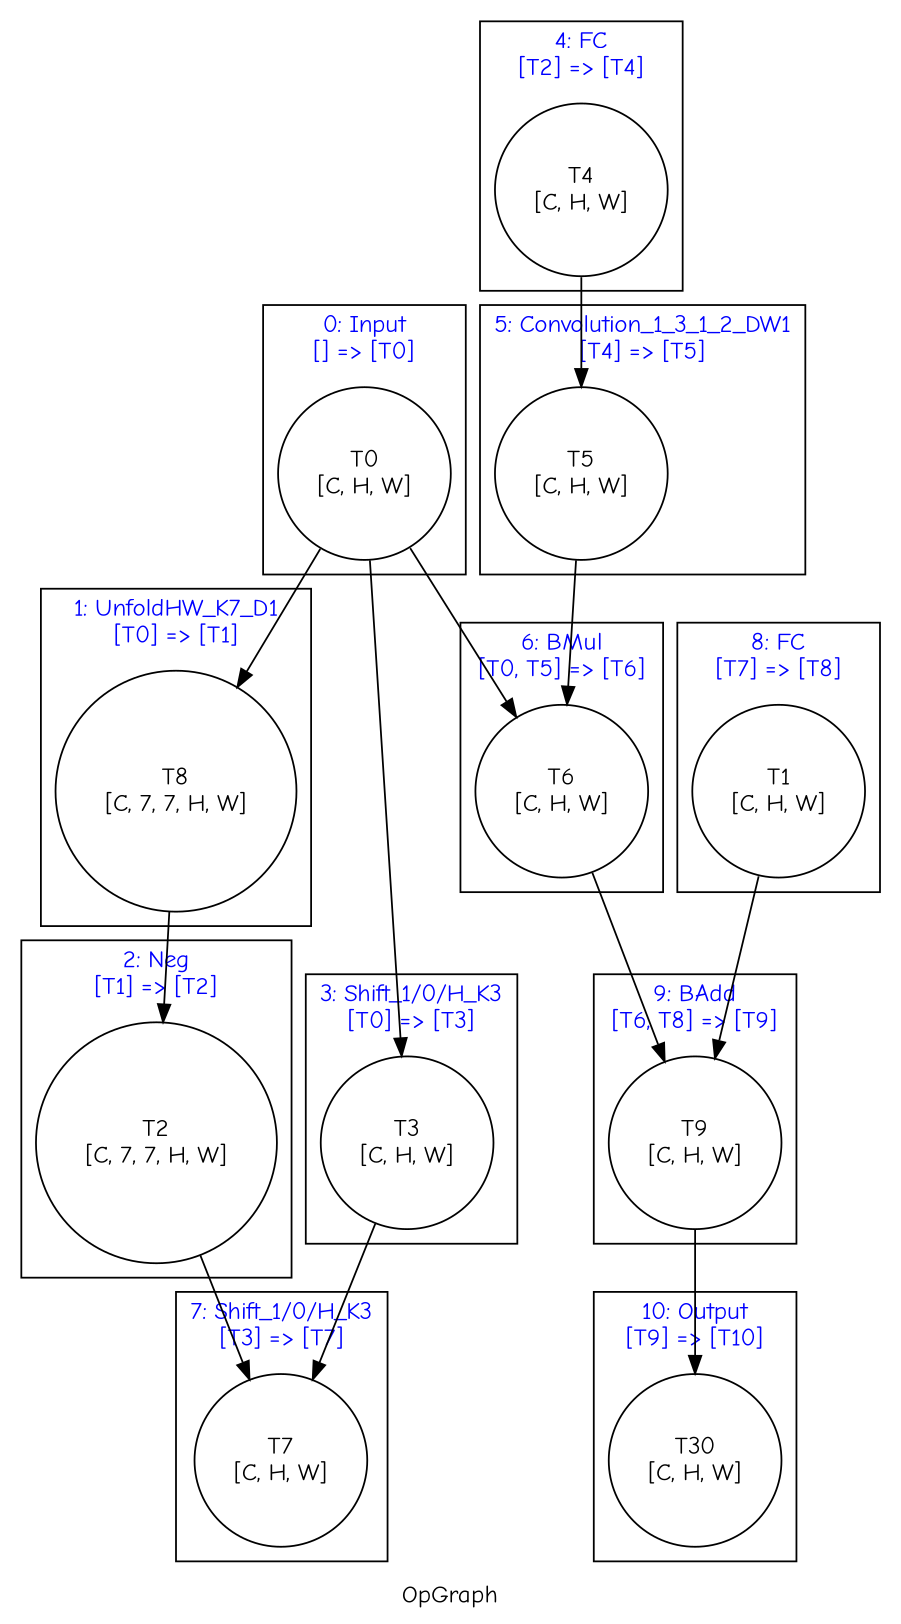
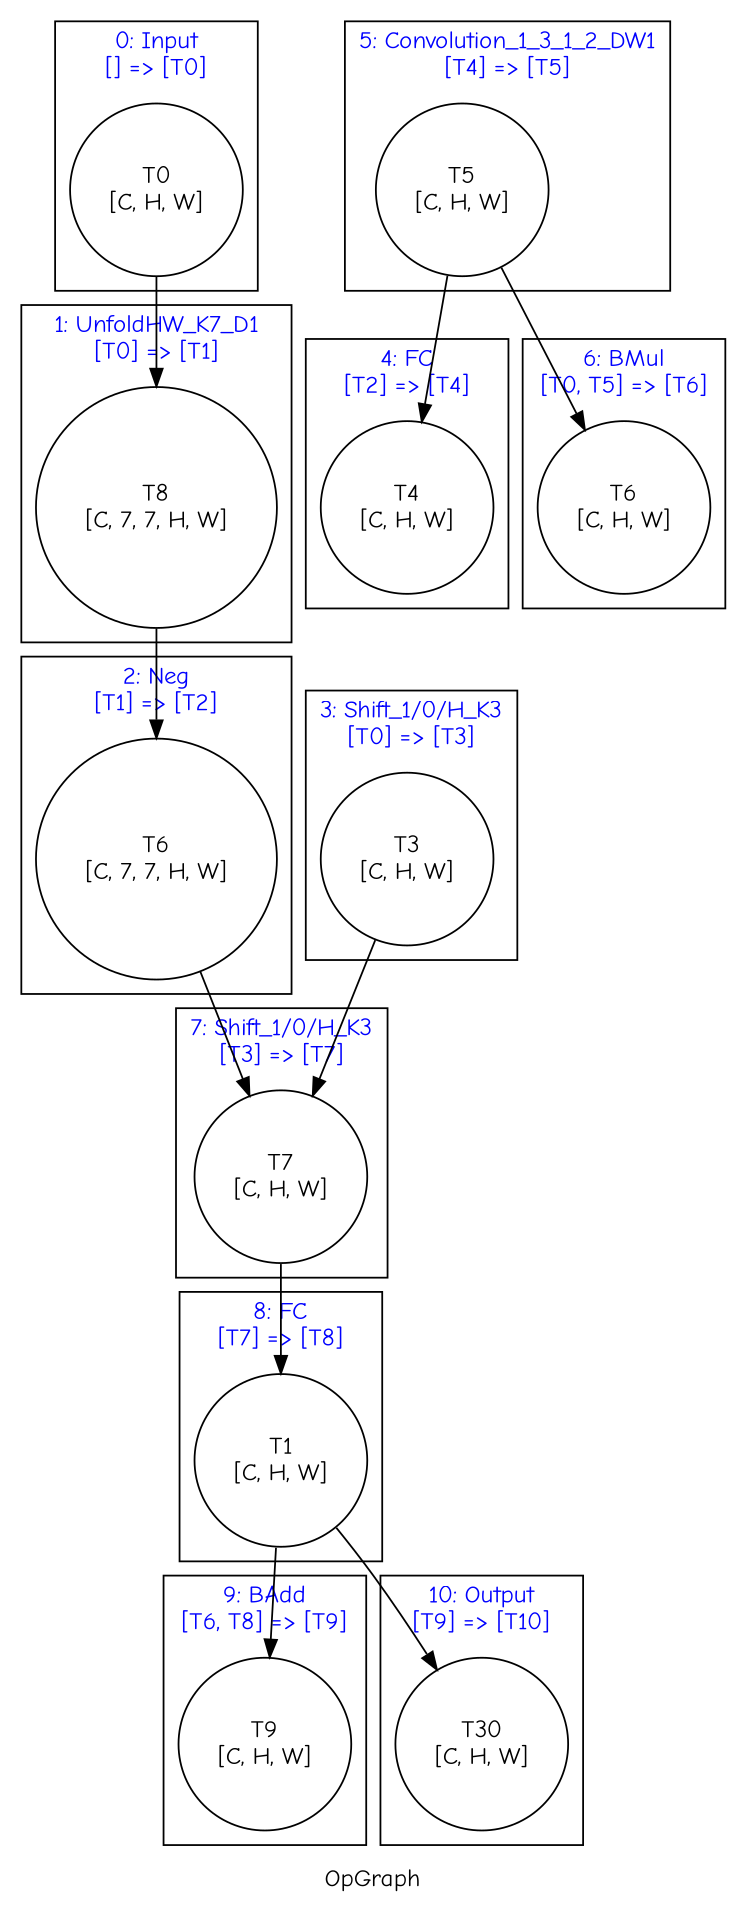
  digraph {
    fontname="Comic Neue"
    label=OpGraph
    node [color=black fontname="Comic Neue" shape=circle]
    edge [fontname="Comic Neue"]
    n1 [label="T0\n[C, H, W]"]
    n2 [label="T8\n[C, 7, 7, H, W]"]
-   n3 [label="T2\n[C, 7, 7, H, W]"]
+   n3 [label="T6\n[C, 7, 7, H, W]"]
    n4 [label="T3\n[C, H, W]"]
    n5 [label="T4\n[C, H, W]"]
    n6 [label="T5\n[C, H, W]"]
    n7 [label="T6\n[C, H, W]"]
    n8 [label="T7\n[C, H, W]"]
    n9 [label="T1\n[C, H, W]"]
    n10 [label="T9\n[C, H, W]"]
    n11 [label="T30\n[C, H, W]"]
    subgraph sub_1 {
      n1
      n2
      n3
      n4
      n5
      n6
      n7
      n8
      n9
      n10
      n11
    }
    subgraph cluster_2 {
      fontcolor=blue
      label="0: Input\n[] => [T0]"
      n1
    }
    subgraph cluster_3 {
      fontcolor=blue
      label="1: UnfoldHW_K7_D1\n[T0] => [T1]"
      n2
    }
    subgraph cluster_4 {
      fontcolor=blue
      label="2: Neg\n[T1] => [T2]"
      n3
    }
    subgraph cluster_5 {
      fontcolor=blue
      label="3: Shift_1/0/H_K3\n[T0] => [T3]"
      n4
    }
    subgraph cluster_6 {
      fontcolor=blue
      label="4: FC\n[T2] => [T4]"
      n5
    }
    subgraph cluster_7 {
      fontcolor=blue
      label="5: Convolution_1_3_1_2_DW1\n[T4] => [T5]"
      n6
    }
    subgraph cluster_8 {
      fontcolor=blue
      label="6: BMul\n[T0, T5] => [T6]"
      n7
    }
    subgraph cluster_9 {
      fontcolor=blue
      label="7: Shift_1/0/H_K3\n[T3] => [T7]"
      n8
    }
    subgraph cluster_10 {
      fontcolor=blue
      label="8: FC\n[T7] => [T8]"
      n9
    }
    subgraph cluster_11 {
      fontcolor=blue
      label="9: BAdd\n[T6, T8] => [T9]"
      n10
    }
    subgraph cluster_12 {
      fontcolor=blue
      label="10: Output\n[T9] => [T10]"
      n11
    }
    n1 -> n2
-   n1 -> n4
-   n1 -> n7
    n2 -> n3
    n3 -> n8
    n4 -> n8
-   n5 -> n6
+   n6 -> n5
    n6 -> n7
-   n7 -> n10
+   n8 -> n9
    n9 -> n10
-   n10 -> n11
+   n9 -> n11
  }
